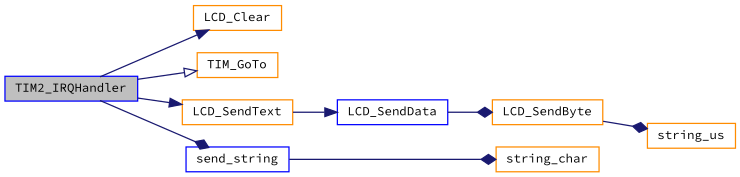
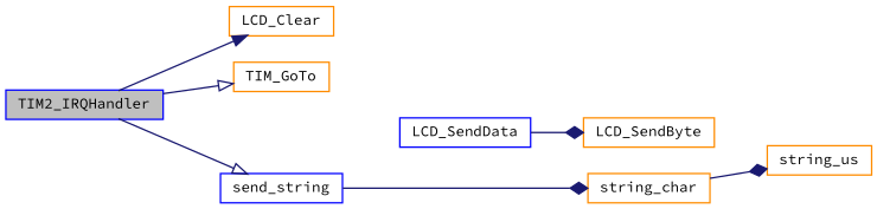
  digraph {
    fontname="Source Code Pro"
    rankdir=LR
    node [color=darkorange fillcolor=white fontname="Source Code Pro" fontsize=10 shape=record style=filled]
    edge [arrowhead=normal color=midnightblue fontname="Source Code Pro" fontsize=10 labelfontname=Helvetica labelfontsize=10 style=solid]
    n1 [color=blue fillcolor=grey75 fontcolor=black height=0.2 label=TIM2_IRQHandler width=0.4]
    n2 [height=0.2 label=LCD_Clear width=0.4]
    n3 [height=0.2 label=TIM_GoTo width=0.4]
-   n4 [height=0.2 label=LCD_SendText width=0.4]
    n5 [color=blue height=0.2 label=send_string width=0.4]
    n6 [color=blue height=0.2 label=LCD_SendData width=0.4]
    n7 [height=0.2 label=string_char width=0.4]
    n8 [height=0.2 label=LCD_SendByte width=0.4]
    n9 [height=0.2 label=string_us width=0.4]
    n1 -> n2
    n1 -> n3 [arrowhead=onormal]
-   n1 -> n4
-   n1 -> n5 [arrowhead=diamond]
-   n4 -> n6
+   n1 -> n5 [arrowhead=onormal]
    n5 -> n7 [arrowhead=diamond]
    n6 -> n8 [arrowhead=diamond]
-   n8 -> n9 [arrowhead=diamond]
+   n7 -> n9 [arrowhead=diamond]
  }
